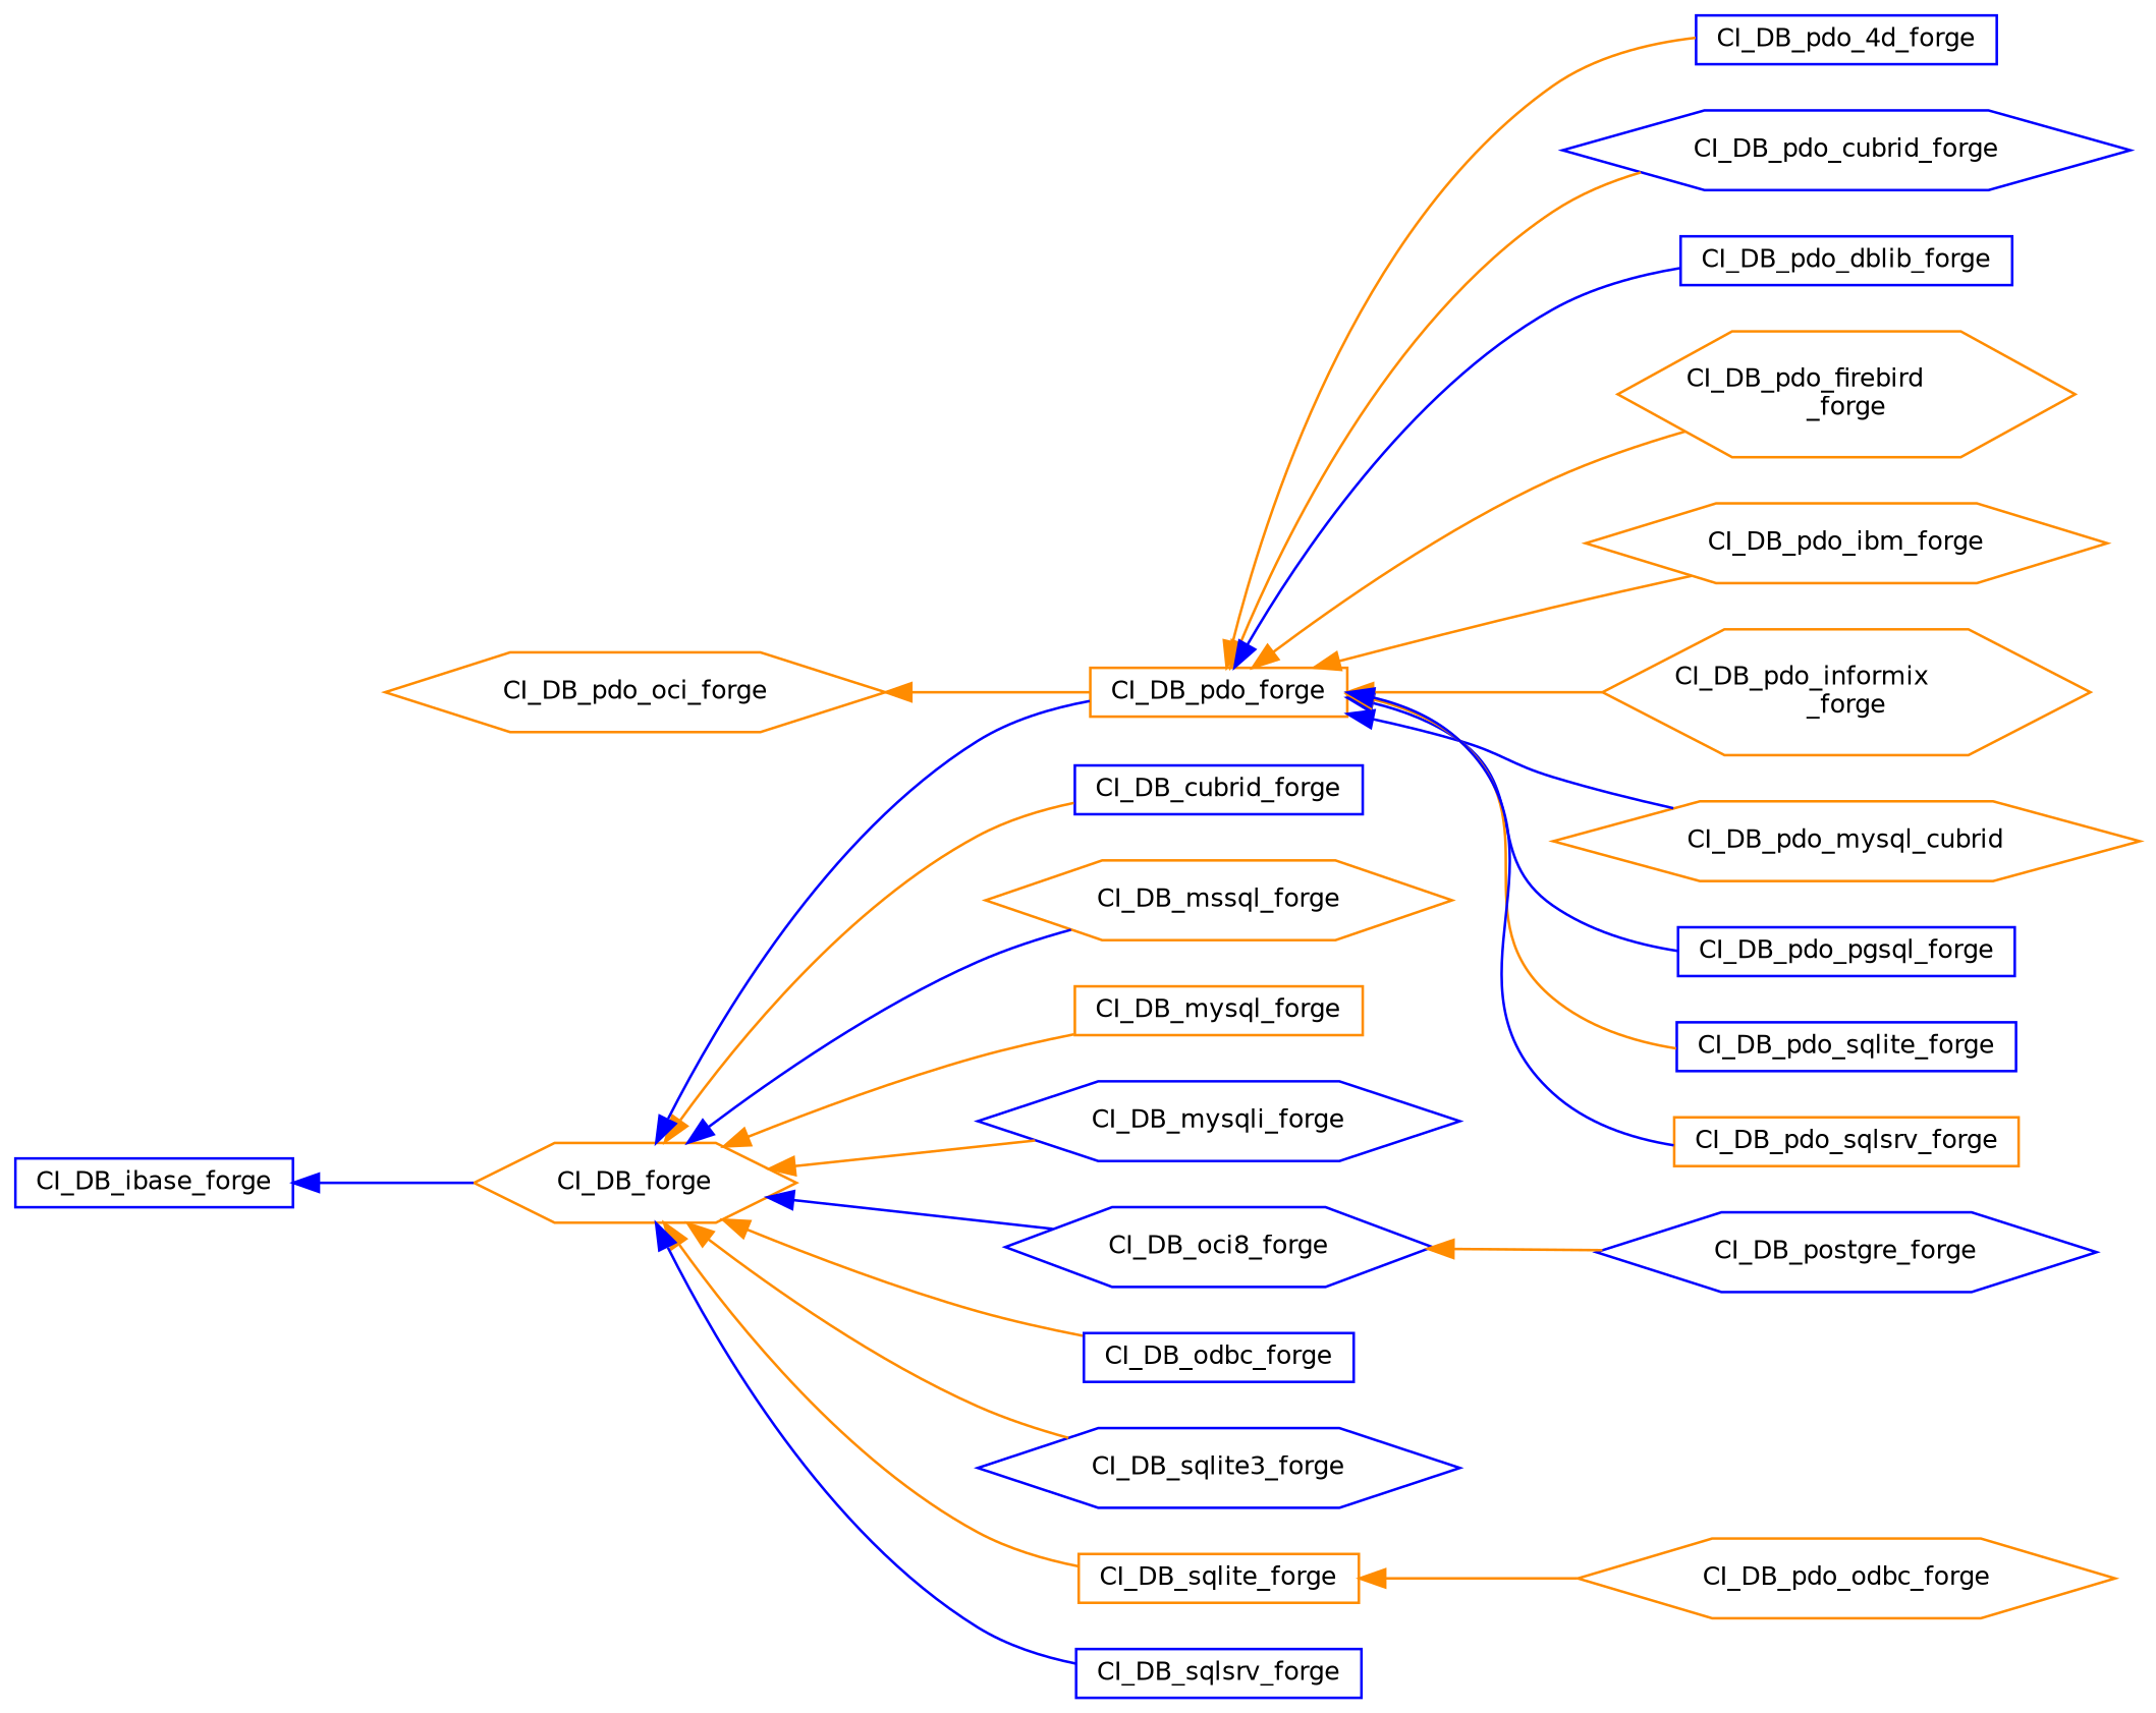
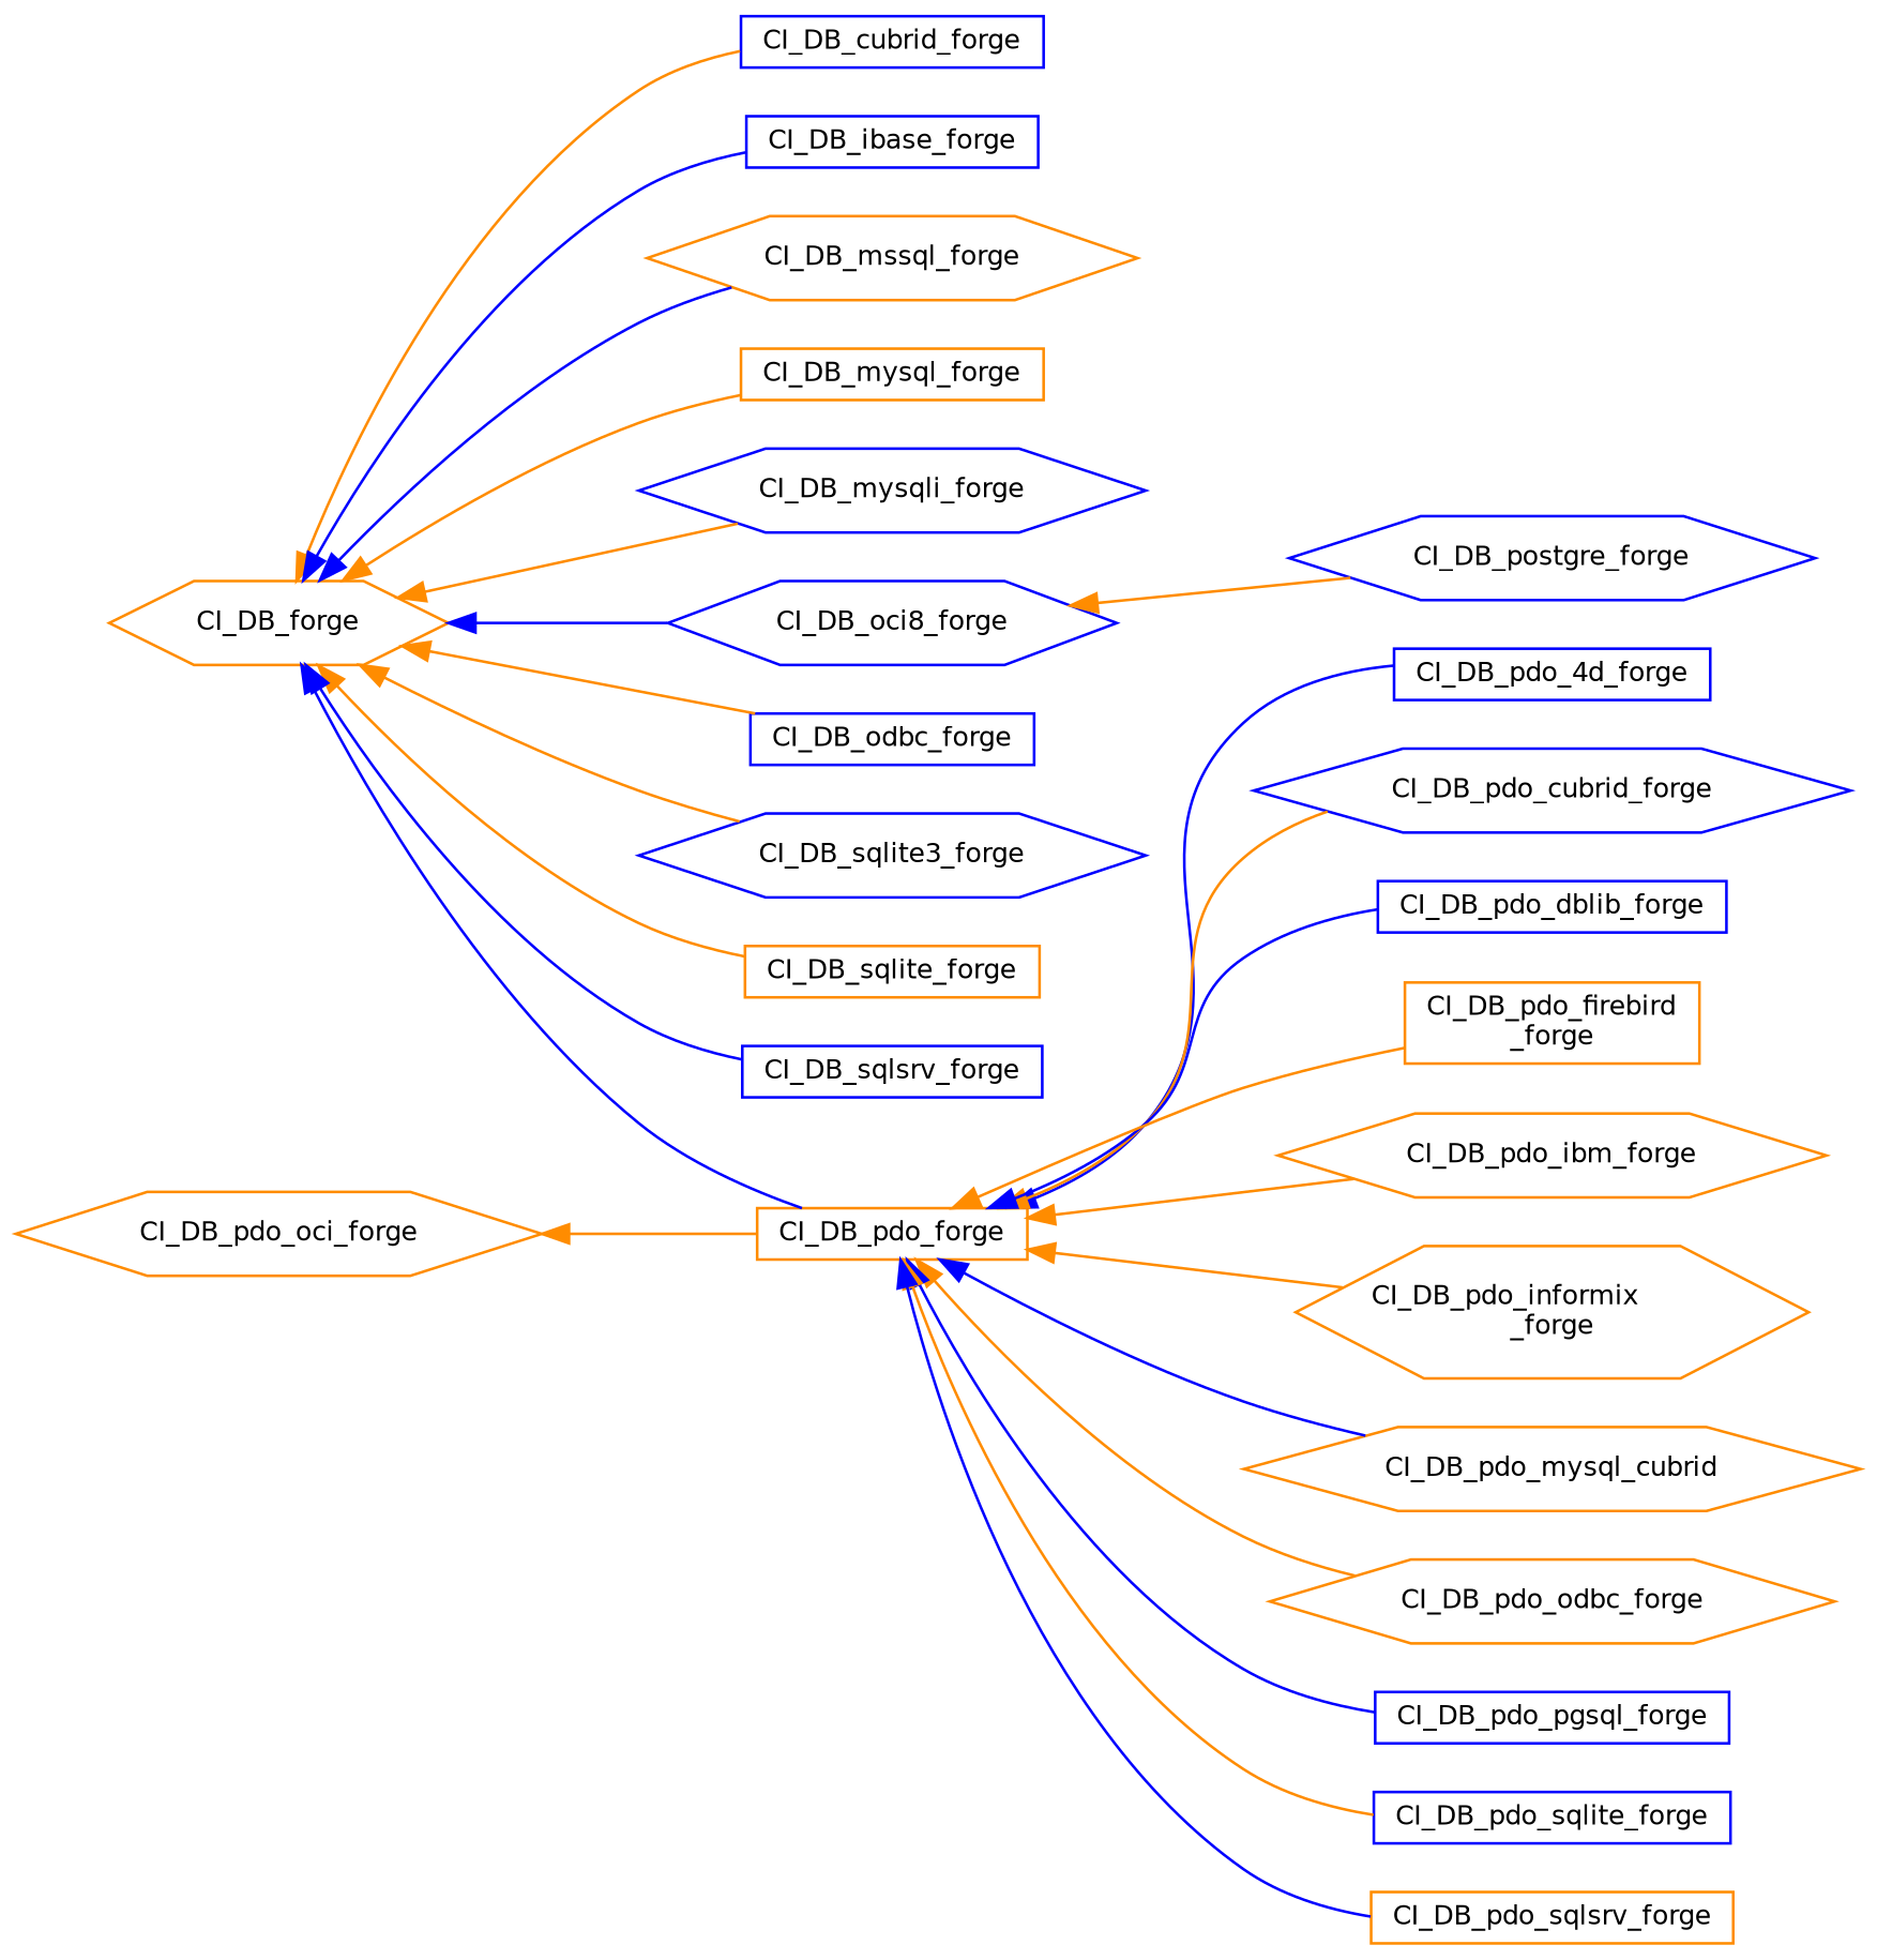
  digraph {
    rankdir=LR
    node [color=blue fillcolor=white fontname=Helvetica fontsize=10 shape=box style=filled]
    edge [color=darkorange dir=back fontname=Helvetica fontsize=10 labelfontname=Helvetica labelfontsize=10 style=solid]
    n1 [color=darkorange height=0.2 label=CI_DB_forge shape=hexagon width=0.4]
    n2 [height=0.2 label=CI_DB_cubrid_forge width=0.4]
    n3 [height=0.2 label=CI_DB_ibase_forge width=0.4]
    n4 [color=darkorange height=0.2 label=CI_DB_mssql_forge shape=hexagon width=0.4]
    n5 [color=darkorange height=0.2 label=CI_DB_mysql_forge width=0.4]
    n6 [height=0.2 label=CI_DB_mysqli_forge shape=hexagon width=0.4]
    n7 [height=0.2 label=CI_DB_oci8_forge shape=hexagon width=0.4]
    n8 [height=0.2 label=CI_DB_odbc_forge width=0.4]
    n9 [color=darkorange height=0.2 label=CI_DB_pdo_forge width=0.4]
    n10 [height=0.2 label=CI_DB_sqlite3_forge shape=hexagon width=0.4]
    n11 [color=darkorange height=0.2 label=CI_DB_sqlite_forge width=0.4]
    n12 [height=0.2 label=CI_DB_sqlsrv_forge width=0.4]
    n13 [height=0.2 label=CI_DB_postgre_forge shape=hexagon width=0.4]
    n14 [height=0.2 label=CI_DB_pdo_4d_forge width=0.4]
    n15 [height=0.2 label=CI_DB_pdo_cubrid_forge shape=hexagon width=0.4]
    n16 [height=0.2 label=CI_DB_pdo_dblib_forge width=0.4]
-   n17 [color=darkorange height=0.2 label="CI_DB_pdo_firebird\l_forge" shape=hexagon width=0.4]
+   n17 [color=darkorange height=0.2 label="CI_DB_pdo_firebird\l_forge" width=0.4]
    n18 [color=darkorange height=0.2 label=CI_DB_pdo_ibm_forge shape=hexagon width=0.4]
    n19 [color=darkorange height=0.2 label="CI_DB_pdo_informix\l_forge" shape=hexagon width=0.4]
    n20 [color=darkorange height=0.2 label=CI_DB_pdo_mysql_cubrid shape=hexagon width=0.4]
    n21 [color=darkorange height=0.2 label=CI_DB_pdo_odbc_forge shape=hexagon width=0.4]
    n22 [height=0.2 label=CI_DB_pdo_pgsql_forge width=0.4]
    n23 [height=0.2 label=CI_DB_pdo_sqlite_forge width=0.4]
    n24 [color=darkorange height=0.2 label=CI_DB_pdo_sqlsrv_forge width=0.4]
    n25 [color=darkorange height=0.2 label=CI_DB_pdo_oci_forge shape=hexagon width=0.4]
    n1 -> n2
-   n3 -> n1 [color=blue]
+   n1 -> n3 [color=blue]
    n1 -> n4 [color=blue]
    n1 -> n5
    n1 -> n6
    n1 -> n7 [color=blue]
    n1 -> n8
    n1 -> n9 [color=blue]
    n1 -> n10
    n1 -> n11
    n1 -> n12 [color=blue]
    n7 -> n13
-   n9 -> n14
+   n9 -> n14 [color=blue]
    n9 -> n15
    n9 -> n16 [color=blue]
    n9 -> n17
    n9 -> n18
    n9 -> n19
    n9 -> n20 [color=blue]
-   n11 -> n21
+   n9 -> n21
    n9 -> n22 [color=blue]
    n9 -> n23
    n9 -> n24 [color=blue]
    n25 -> n9
  }
